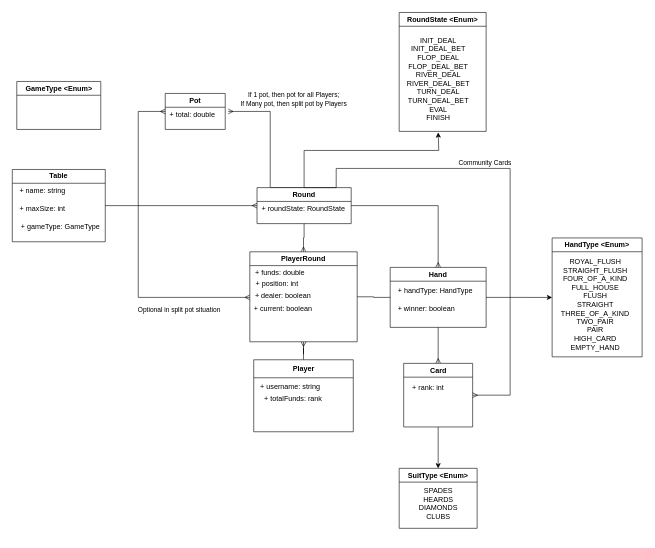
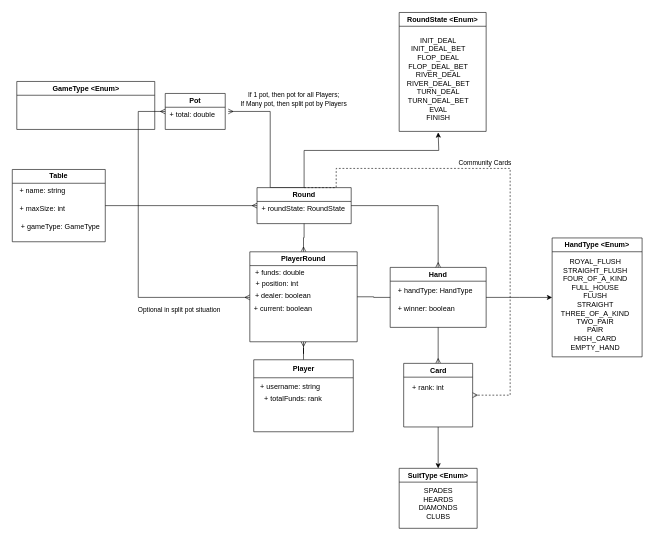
  <mxCell id="0" />
  <mxCell id="1" parent="0" />
  <mxCell id="2" style="edgeStyle=orthogonalEdgeStyle;rounded=0;orthogonalLoop=1;jettySize=auto;html=1;entryX=0.5;entryY=1;entryDx=0;entryDy=0;endArrow=ERmany;endFill=0;" edge="1" parent="1" source="3" target="27"><mxGeometry relative="1" as="geometry" /></mxCell>
  <mxCell id="3" value="&lt;div&gt;Player&lt;/div&gt;" style="swimlane;whiteSpace=wrap;html=1;startSize=30;" vertex="1" parent="1"><mxGeometry x="422.5" y="599" width="166" height="120" as="geometry"><mxRectangle x="251" y="320" width="80" height="30" as="alternateBounds" /></mxGeometry></mxCell>
  <mxCell id="4" value="+ totalFunds: rank" style="text;html=1;align=center;verticalAlign=middle;resizable=0;points=[];autosize=1;strokeColor=none;fillColor=none;" vertex="1" parent="3"><mxGeometry y="50" width="130" height="30" as="geometry" /></mxCell>
  <mxCell id="5" value="+ username: string" style="text;html=1;align=center;verticalAlign=middle;resizable=0;points=[];autosize=1;strokeColor=none;fillColor=none;" vertex="1" parent="3"><mxGeometry y="30" width="120" height="30" as="geometry" /></mxCell>
  <mxCell id="6" style="edgeStyle=orthogonalEdgeStyle;rounded=0;orthogonalLoop=1;jettySize=auto;html=1;entryX=0;entryY=0.5;entryDx=0;entryDy=0;endArrow=ERmany;endFill=0;exitX=1;exitY=0.5;exitDx=0;exitDy=0;" edge="1" parent="1" source="7" target="24"><mxGeometry relative="1" as="geometry"><mxPoint x="340" y="412.5" as="sourcePoint" /></mxGeometry></mxCell>
  <mxCell id="7" value="Table" style="swimlane;whiteSpace=wrap;html=1;" vertex="1" parent="1"><mxGeometry x="20" y="281.75" width="155" height="120.5" as="geometry"><mxRectangle x="110" y="70" width="80" height="30" as="alternateBounds" /></mxGeometry></mxCell>
  <mxCell id="8" value="+ name: string" style="text;html=1;align=center;verticalAlign=middle;resizable=0;points=[];autosize=1;strokeColor=none;fillColor=none;" vertex="1" parent="7"><mxGeometry y="20" width="100" height="30" as="geometry" /></mxCell>
  <mxCell id="9" value="+ maxSize: int" style="text;html=1;align=center;verticalAlign=middle;resizable=0;points=[];autosize=1;strokeColor=none;fillColor=none;" vertex="1" parent="7"><mxGeometry y="50" width="100" height="30" as="geometry" /></mxCell>
  <mxCell id="10" value="+ gameType: GameType" style="text;html=1;align=center;verticalAlign=middle;resizable=0;points=[];autosize=1;strokeColor=none;fillColor=none;" vertex="1" parent="7"><mxGeometry y="80" width="160" height="30" as="geometry" /></mxCell>
  <mxCell id="11" style="edgeStyle=orthogonalEdgeStyle;rounded=0;orthogonalLoop=1;jettySize=auto;html=1;" edge="1" parent="1" source="12" target="39"><mxGeometry relative="1" as="geometry" /></mxCell>
  <mxCell id="12" value="Hand" style="swimlane;whiteSpace=wrap;html=1;startSize=23;" vertex="1" parent="1"><mxGeometry x="650" y="445" width="160" height="100" as="geometry"><mxRectangle x="550" y="220" width="80" height="30" as="alternateBounds" /></mxGeometry></mxCell>
  <mxCell id="13" value="+ handType: HandType" style="text;html=1;align=center;verticalAlign=middle;resizable=0;points=[];autosize=1;strokeColor=none;fillColor=none;" vertex="1" parent="12"><mxGeometry y="25" width="150" height="30" as="geometry" /></mxCell>
  <mxCell id="14" value="+ winner: boolean" style="text;html=1;align=center;verticalAlign=middle;resizable=0;points=[];autosize=1;strokeColor=none;fillColor=none;" vertex="1" parent="12"><mxGeometry y="55" width="120" height="30" as="geometry" /></mxCell>
  <mxCell id="15" style="edgeStyle=orthogonalEdgeStyle;rounded=0;orthogonalLoop=1;jettySize=auto;html=1;entryX=0.5;entryY=1;entryDx=0;entryDy=0;endArrow=none;endFill=0;startArrow=ERmany;startFill=0;" edge="1" parent="1" source="17" target="12"><mxGeometry relative="1" as="geometry" /></mxCell>
  <mxCell id="16" style="edgeStyle=orthogonalEdgeStyle;rounded=0;orthogonalLoop=1;jettySize=auto;html=1;entryX=0.5;entryY=0;entryDx=0;entryDy=0;" edge="1" parent="1" source="17" target="41"><mxGeometry relative="1" as="geometry" /></mxCell>
  <mxCell id="17" value="Card" style="swimlane;whiteSpace=wrap;html=1;startSize=23;" vertex="1" parent="1"><mxGeometry x="672.5" y="605" width="115" height="106" as="geometry"><mxRectangle x="580" y="390" width="80" height="30" as="alternateBounds" /></mxGeometry></mxCell>
  <mxCell id="18" value="+ rank: int" style="text;html=1;align=center;verticalAlign=middle;resizable=0;points=[];autosize=1;strokeColor=none;fillColor=none;" vertex="1" parent="17"><mxGeometry y="26" width="80" height="30" as="geometry" /></mxCell>
  <mxCell id="19" style="edgeStyle=orthogonalEdgeStyle;rounded=0;orthogonalLoop=1;jettySize=auto;html=1;entryX=0.5;entryY=0;entryDx=0;entryDy=0;endArrow=ERmany;endFill=0;" edge="1" parent="1" source="24" target="12"><mxGeometry relative="1" as="geometry" /></mxCell>
  <mxCell id="20" style="edgeStyle=orthogonalEdgeStyle;rounded=0;orthogonalLoop=1;jettySize=auto;html=1;entryX=0.5;entryY=0;entryDx=0;entryDy=0;endArrow=ERmany;endFill=0;" edge="1" parent="1" source="24" target="27"><mxGeometry relative="1" as="geometry" /></mxCell>
  <mxCell id="21" style="edgeStyle=orthogonalEdgeStyle;rounded=0;orthogonalLoop=1;jettySize=auto;html=1;exitX=0.5;exitY=0;exitDx=0;exitDy=0;endArrow=ERmany;endFill=0;" edge="1" parent="1" source="24"><mxGeometry relative="1" as="geometry"><mxPoint x="380" y="185" as="targetPoint" /><Array as="points"><mxPoint x="450" y="312" /><mxPoint x="450" y="185" /></Array></mxGeometry></mxCell>
  <mxCell id="22" value="If 1 pot, then pot for all Players;&lt;br&gt;If Many pot, then split pot by Players" style="edgeLabel;html=1;align=center;verticalAlign=middle;resizable=0;points=[];" vertex="1" connectable="0" parent="21"><mxGeometry x="0.062" y="2" relative="1" as="geometry"><mxPoint x="40" y="-69" as="offset" /></mxGeometry></mxCell>
  <mxCell id="23" style="edgeStyle=orthogonalEdgeStyle;rounded=0;orthogonalLoop=1;jettySize=auto;html=1;" edge="1" parent="1" source="24"><mxGeometry relative="1" as="geometry"><mxPoint x="730" y="220" as="targetPoint" /><Array as="points"><mxPoint x="507" y="250" /><mxPoint x="731" y="250" /><mxPoint x="731" y="220" /></Array></mxGeometry></mxCell>
  <mxCell id="24" value="Round" style="swimlane;whiteSpace=wrap;html=1;startSize=23;" vertex="1" parent="1"><mxGeometry x="428" y="312" width="157" height="60" as="geometry"><mxRectangle x="281" y="95" width="80" height="30" as="alternateBounds" /></mxGeometry></mxCell>
  <mxCell id="25" value="+ roundState: RoundState" style="text;html=1;align=center;verticalAlign=middle;resizable=0;points=[];autosize=1;strokeColor=none;fillColor=none;" vertex="1" parent="24"><mxGeometry x="-3" y="19.75" width="160" height="30" as="geometry" /></mxCell>
  <mxCell id="26" style="edgeStyle=orthogonalEdgeStyle;rounded=0;orthogonalLoop=1;jettySize=auto;html=1;entryX=0;entryY=0.5;entryDx=0;entryDy=0;endArrow=none;endFill=0;" edge="1" parent="1" source="27" target="12"><mxGeometry relative="1" as="geometry" /></mxCell>
  <mxCell id="27" value="PlayerRound" style="swimlane;whiteSpace=wrap;html=1;" vertex="1" parent="1"><mxGeometry x="416" y="419" width="179" height="150" as="geometry"><mxRectangle x="180" y="230" width="160" height="30" as="alternateBounds" /></mxGeometry></mxCell>
  <mxCell id="28" value="+ funds: double" style="text;html=1;align=center;verticalAlign=middle;resizable=0;points=[];autosize=1;strokeColor=none;fillColor=none;" vertex="1" parent="27"><mxGeometry x="-5" y="20" width="110" height="30" as="geometry" /></mxCell>
  <mxCell id="29" value="+ position: int" style="text;html=1;align=center;verticalAlign=middle;resizable=0;points=[];autosize=1;strokeColor=none;fillColor=none;" vertex="1" parent="27"><mxGeometry y="38" width="90" height="30" as="geometry" /></mxCell>
  <mxCell id="30" value="+ dealer: boolean" style="text;html=1;align=center;verticalAlign=middle;resizable=0;points=[];autosize=1;strokeColor=none;fillColor=none;" vertex="1" parent="27"><mxGeometry x="-5" y="58" width="120" height="30" as="geometry" /></mxCell>
  <mxCell id="31" value="+ current: boolean" style="text;html=1;align=center;verticalAlign=middle;resizable=0;points=[];autosize=1;strokeColor=none;fillColor=none;" vertex="1" parent="27"><mxGeometry x="-5" y="80" width="120" height="30" as="geometry" /></mxCell>
- <mxCell id="32" style="edgeStyle=orthogonalEdgeStyle;rounded=0;orthogonalLoop=1;jettySize=auto;html=1;exitX=0.5;exitY=0;exitDx=0;exitDy=0;endArrow=ERmany;endFill=0;entryX=1;entryY=0.5;entryDx=0;entryDy=0;" edge="1" parent="1" source="24" target="17"><mxGeometry relative="1" as="geometry"><mxPoint x="900" y="312" as="sourcePoint" /><mxPoint x="765" y="704" as="targetPoint" /><Array as="points"><mxPoint x="560" y="312" /><mxPoint x="560" y="280" /><mxPoint x="850" y="280" /><mxPoint x="850" y="658" /></Array></mxGeometry></mxCell>
+ <mxCell id="32" style="edgeStyle=orthogonalEdgeStyle;rounded=0;orthogonalLoop=1;jettySize=auto;html=1;exitX=0.5;exitY=0;exitDx=0;exitDy=0;endArrow=ERmany;endFill=0;entryX=1;entryY=0.5;entryDx=0;entryDy=0;dashed=1;" edge="1" parent="1" source="24" target="17"><mxGeometry relative="1" as="geometry"><mxPoint x="900" y="312" as="sourcePoint" /><mxPoint x="765" y="704" as="targetPoint" /><Array as="points"><mxPoint x="560" y="312" /><mxPoint x="560" y="280" /><mxPoint x="850" y="280" /><mxPoint x="850" y="658" /></Array></mxGeometry></mxCell>
  <mxCell id="33" value="Community Cards" style="edgeLabel;html=1;align=center;verticalAlign=middle;resizable=0;points=[];" vertex="1" connectable="0" parent="32"><mxGeometry x="0.888" y="-1" relative="1" as="geometry"><mxPoint x="-26" y="-387" as="offset" /></mxGeometry></mxCell>
  <mxCell id="34" style="edgeStyle=orthogonalEdgeStyle;rounded=0;orthogonalLoop=1;jettySize=auto;html=1;endArrow=ERmany;endFill=0;startArrow=ERmany;startFill=0;" edge="1" parent="1" source="36" target="27"><mxGeometry relative="1" as="geometry"><Array as="points"><mxPoint x="230" y="185" /><mxPoint x="230" y="495" /></Array></mxGeometry></mxCell>
  <mxCell id="35" value="Optional in split pot situation" style="edgeLabel;html=1;align=center;verticalAlign=middle;resizable=0;points=[];" vertex="1" connectable="0" parent="34"><mxGeometry x="0.436" y="1" relative="1" as="geometry"><mxPoint x="34" y="21" as="offset" /></mxGeometry></mxCell>
  <mxCell id="36" value="Pot" style="swimlane;whiteSpace=wrap;html=1;startSize=23;" vertex="1" parent="1"><mxGeometry x="275" y="155" width="100" height="60" as="geometry"><mxRectangle x="281" y="95" width="80" height="30" as="alternateBounds" /></mxGeometry></mxCell>
  <mxCell id="37" value="+ total: double" style="text;html=1;align=center;verticalAlign=middle;resizable=0;points=[];autosize=1;strokeColor=none;fillColor=none;" vertex="1" parent="36"><mxGeometry x="-5" y="20" width="100" height="30" as="geometry" /></mxCell>
- <mxCell id="38" value="GameType &amp;lt;Enum&amp;gt;" style="swimlane;whiteSpace=wrap;html=1;startSize=23;" vertex="1" parent="1"><mxGeometry x="27.5" y="135" width="140" height="80" as="geometry"><mxRectangle x="110" y="70" width="80" height="30" as="alternateBounds" /></mxGeometry></mxCell>
+ <mxCell id="38" value="GameType &amp;lt;Enum&amp;gt;" style="swimlane;whiteSpace=wrap;html=1;startSize=23;" vertex="1" parent="1"><mxGeometry x="27.5" y="135" width="230" height="80" as="geometry"><mxRectangle x="110" y="70" width="80" height="30" as="alternateBounds" /></mxGeometry></mxCell>
  <mxCell id="39" value="HandType &amp;lt;Enum&amp;gt;" style="swimlane;whiteSpace=wrap;html=1;startSize=23;" vertex="1" parent="1"><mxGeometry x="920" y="395.88" width="150" height="198.25" as="geometry"><mxRectangle x="110" y="70" width="80" height="30" as="alternateBounds" /></mxGeometry></mxCell>
  <mxCell id="40" value="&amp;nbsp;&amp;nbsp;&amp;nbsp; ROYAL_FLUSH&lt;br&gt;&amp;nbsp;&amp;nbsp;&amp;nbsp; STRAIGHT_FLUSH&lt;br&gt;&amp;nbsp;&amp;nbsp;&amp;nbsp; FOUR_OF_A_KIND&lt;br&gt;&amp;nbsp;&amp;nbsp;&amp;nbsp; FULL_HOUSE&lt;br&gt;&amp;nbsp;&amp;nbsp;&amp;nbsp; FLUSH&lt;br&gt;&amp;nbsp;&amp;nbsp;&amp;nbsp; STRAIGHT&lt;br&gt;&amp;nbsp;&amp;nbsp;&amp;nbsp; THREE_OF_A_KIND&lt;br&gt;&amp;nbsp;&amp;nbsp;&amp;nbsp; TWO_PAIR&lt;br&gt;&amp;nbsp;&amp;nbsp;&amp;nbsp; PAIR&lt;br&gt;&amp;nbsp;&amp;nbsp;&amp;nbsp; HIGH_CARD&lt;br&gt;&amp;nbsp;&amp;nbsp;&amp;nbsp; EMPTY_HAND" style="text;html=1;align=center;verticalAlign=middle;resizable=0;points=[];autosize=1;strokeColor=none;fillColor=none;" vertex="1" parent="39"><mxGeometry x="-10" y="26.25" width="150" height="170" as="geometry" /></mxCell>
  <mxCell id="41" value="SuitType &amp;lt;Enum&amp;gt;" style="swimlane;whiteSpace=wrap;html=1;startSize=23;" vertex="1" parent="1"><mxGeometry x="665" y="780" width="130" height="100" as="geometry"><mxRectangle x="110" y="70" width="80" height="30" as="alternateBounds" /></mxGeometry></mxCell>
  <mxCell id="42" value="&lt;div&gt;SPADES&lt;/div&gt;&lt;div&gt;HEARDS&lt;/div&gt;&lt;div&gt;DIAMONDS&lt;/div&gt;&lt;div&gt;CLUBS&lt;br&gt;&lt;/div&gt;&lt;div&gt;&lt;br&gt;&lt;/div&gt;" style="text;html=1;align=center;verticalAlign=middle;resizable=0;points=[];autosize=1;strokeColor=none;fillColor=none;" vertex="1" parent="41"><mxGeometry x="20" y="21" width="90" height="90" as="geometry" /></mxCell>
  <mxCell id="43" value="RoundState &amp;lt;Enum&amp;gt;" style="swimlane;whiteSpace=wrap;html=1;startSize=23;" vertex="1" parent="1"><mxGeometry x="665" width="145" height="198.25" as="geometry" y="20"><mxRectangle x="110" y="70" width="80" height="30" as="alternateBounds" /></mxGeometry></mxCell>
  <mxCell id="44" value="INIT_DEAL&lt;br&gt;INIT_DEAL_BET&lt;br&gt;FLOP_DEAL&lt;br&gt;FLOP_DEAL_BET&lt;br&gt;RIVER_DEAL&lt;br&gt;RIVER_DEAL_BET&lt;br&gt;TURN_DEAL&lt;br&gt;TURN_DEAL_BET&lt;br&gt;EVAL&lt;br&gt;FINISH" style="text;html=1;align=center;verticalAlign=middle;resizable=0;points=[];autosize=1;strokeColor=none;fillColor=none;" vertex="1" parent="43"><mxGeometry y="31.25" width="130" height="160" as="geometry" /></mxCell>
